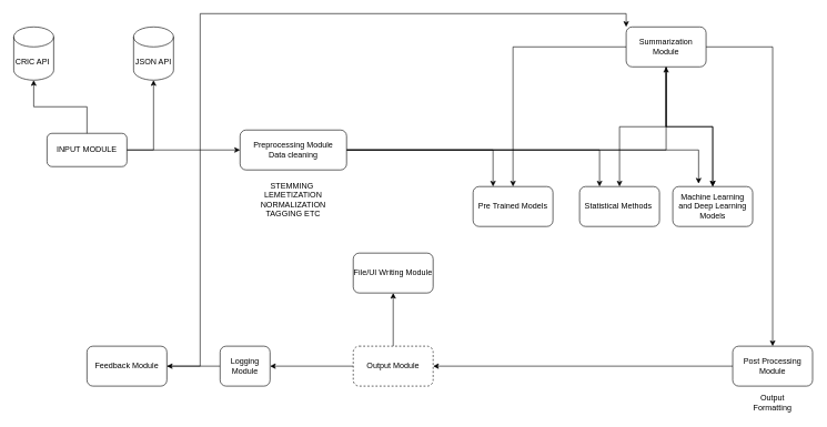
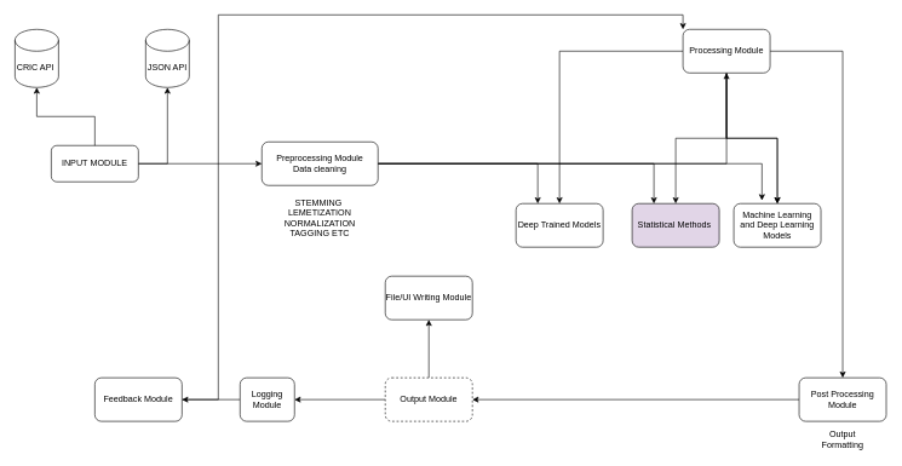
  <mxCell id="0" />
  <mxCell id="1" parent="0" />
  <mxCell id="2" value="CRIC API&amp;nbsp;" style="shape=cylinder3;whiteSpace=wrap;html=1;boundedLbl=1;backgroundOutline=1;size=15;" vertex="1" parent="1"><mxGeometry x="20" y="40" width="60" height="80" as="geometry" /></mxCell>
  <mxCell id="3" value="JSON API" style="shape=cylinder3;whiteSpace=wrap;html=1;boundedLbl=1;backgroundOutline=1;size=15;" vertex="1" parent="1"><mxGeometry x="200" y="40" width="60" height="80" as="geometry" /></mxCell>
  <mxCell id="4" value="" style="edgeStyle=orthogonalEdgeStyle;rounded=0;orthogonalLoop=1;jettySize=auto;html=1;" edge="1" parent="1" source="5" target="11"><mxGeometry relative="1" as="geometry" /></mxCell>
  <mxCell id="5" value="INPUT MODULE" style="rounded=1;whiteSpace=wrap;html=1;" vertex="1" parent="1"><mxGeometry x="70" y="200" width="120" height="50" as="geometry" /></mxCell>
  <mxCell id="6" style="edgeStyle=orthogonalEdgeStyle;rounded=0;orthogonalLoop=1;jettySize=auto;html=1;entryX=0.5;entryY=1;entryDx=0;entryDy=0;entryPerimeter=0;" edge="1" parent="1" source="5" target="3"><mxGeometry relative="1" as="geometry" /></mxCell>
  <mxCell id="7" style="edgeStyle=orthogonalEdgeStyle;rounded=0;orthogonalLoop=1;jettySize=auto;html=1;entryX=0.5;entryY=1;entryDx=0;entryDy=0;entryPerimeter=0;" edge="1" parent="1" source="5" target="2"><mxGeometry relative="1" as="geometry" /></mxCell>
  <mxCell id="8" value="" style="edgeStyle=orthogonalEdgeStyle;rounded=0;orthogonalLoop=1;jettySize=auto;html=1;" edge="1" parent="1" source="11" target="18"><mxGeometry relative="1" as="geometry" /></mxCell>
  <mxCell id="9" style="edgeStyle=orthogonalEdgeStyle;rounded=0;orthogonalLoop=1;jettySize=auto;html=1;entryX=0.25;entryY=0;entryDx=0;entryDy=0;" edge="1" parent="1" source="11" target="21"><mxGeometry relative="1" as="geometry" /></mxCell>
  <mxCell id="10" style="edgeStyle=orthogonalEdgeStyle;rounded=0;orthogonalLoop=1;jettySize=auto;html=1;entryX=0.25;entryY=0;entryDx=0;entryDy=0;" edge="1" parent="1" source="11" target="19"><mxGeometry relative="1" as="geometry" /></mxCell>
  <mxCell id="11" value="Preprocessing Module&lt;br&gt;Data cleaning" style="whiteSpace=wrap;html=1;rounded=1;" vertex="1" parent="1"><mxGeometry x="360" y="195" width="160" height="60" as="geometry" /></mxCell>
  <mxCell id="12" value="STEMMING&amp;nbsp;&lt;br&gt;LEMETIZATION&lt;br&gt;NORMALIZATION&lt;br&gt;TAGGING ETC" style="text;html=1;strokeColor=none;fillColor=none;align=center;verticalAlign=middle;whiteSpace=wrap;rounded=0;" vertex="1" parent="1"><mxGeometry x="370" y="270" width="140" height="60" as="geometry" /></mxCell>
  <mxCell id="13" value="" style="edgeStyle=orthogonalEdgeStyle;rounded=0;orthogonalLoop=1;jettySize=auto;html=1;" edge="1" parent="1" source="18" target="19"><mxGeometry relative="1" as="geometry" /></mxCell>
  <mxCell id="14" value="" style="edgeStyle=orthogonalEdgeStyle;rounded=0;orthogonalLoop=1;jettySize=auto;html=1;" edge="1" parent="1" source="18" target="20"><mxGeometry relative="1" as="geometry" /></mxCell>
  <mxCell id="15" value="" style="edgeStyle=orthogonalEdgeStyle;rounded=0;orthogonalLoop=1;jettySize=auto;html=1;" edge="1" parent="1" source="18" target="20"><mxGeometry relative="1" as="geometry" /></mxCell>
  <mxCell id="16" value="" style="edgeStyle=orthogonalEdgeStyle;rounded=0;orthogonalLoop=1;jettySize=auto;html=1;" edge="1" parent="1" source="18" target="21"><mxGeometry relative="1" as="geometry" /></mxCell>
  <mxCell id="17" value="" style="edgeStyle=orthogonalEdgeStyle;rounded=0;orthogonalLoop=1;jettySize=auto;html=1;" edge="1" parent="1" source="18" target="24"><mxGeometry relative="1" as="geometry" /></mxCell>
- <mxCell id="18" value="Summarization Module" style="whiteSpace=wrap;html=1;rounded=1;" vertex="1" parent="1"><mxGeometry x="940" y="40" width="120" height="60" as="geometry" /></mxCell>
- <mxCell id="19" value="Statistical Methods&amp;nbsp;" style="whiteSpace=wrap;html=1;rounded=1;" vertex="1" parent="1"><mxGeometry x="870" y="280" width="120" height="60" as="geometry" /></mxCell>
+ <mxCell id="18" value="Processing Module" style="whiteSpace=wrap;html=1;rounded=1;" vertex="1" parent="1"><mxGeometry x="940" y="40" width="120" height="60" as="geometry" /></mxCell>
+ <mxCell id="19" value="Statistical Methods&amp;nbsp;" style="whiteSpace=wrap;html=1;rounded=1;fillColor=#e1d5e7;" vertex="1" parent="1"><mxGeometry x="870" y="280" width="120" height="60" as="geometry" /></mxCell>
  <mxCell id="20" value="Machine Learning and Deep Learning Models" style="whiteSpace=wrap;html=1;rounded=1;" vertex="1" parent="1"><mxGeometry x="1010" y="280" width="120" height="60" as="geometry" /></mxCell>
- <mxCell id="21" value="Pre Trained Models" style="whiteSpace=wrap;html=1;rounded=1;" vertex="1" parent="1"><mxGeometry x="710" y="280" width="120" height="60" as="geometry" /></mxCell>
+ <mxCell id="21" value="Deep Trained Models" style="whiteSpace=wrap;html=1;rounded=1;" vertex="1" parent="1"><mxGeometry x="710" y="280" width="120" height="60" as="geometry" /></mxCell>
  <mxCell id="22" style="edgeStyle=orthogonalEdgeStyle;rounded=0;orthogonalLoop=1;jettySize=auto;html=1;entryX=0.323;entryY=-0.074;entryDx=0;entryDy=0;entryPerimeter=0;" edge="1" parent="1" source="11" target="20"><mxGeometry relative="1" as="geometry" /></mxCell>
  <mxCell id="23" value="" style="edgeStyle=orthogonalEdgeStyle;rounded=0;orthogonalLoop=1;jettySize=auto;html=1;" edge="1" parent="1" source="24" target="27"><mxGeometry relative="1" as="geometry" /></mxCell>
  <mxCell id="24" value="Post Processing Module" style="whiteSpace=wrap;html=1;rounded=1;" vertex="1" parent="1"><mxGeometry x="1100" y="520" width="120" height="60" as="geometry" /></mxCell>
  <mxCell id="25" value="" style="edgeStyle=orthogonalEdgeStyle;rounded=0;orthogonalLoop=1;jettySize=auto;html=1;" edge="1" parent="1" source="27" target="30"><mxGeometry relative="1" as="geometry" /></mxCell>
  <mxCell id="26" value="" style="edgeStyle=orthogonalEdgeStyle;rounded=0;orthogonalLoop=1;jettySize=auto;html=1;" edge="1" parent="1" source="27" target="31"><mxGeometry relative="1" as="geometry" /></mxCell>
  <mxCell id="27" value="Output Module" style="whiteSpace=wrap;html=1;rounded=1;dashed=1;" vertex="1" parent="1"><mxGeometry x="530" y="520" width="120" height="60" as="geometry" /></mxCell>
  <mxCell id="28" value="Output Formatting" style="text;html=1;strokeColor=none;fillColor=none;align=center;verticalAlign=middle;whiteSpace=wrap;rounded=0;" vertex="1" parent="1"><mxGeometry x="1130" y="590" width="60" height="30" as="geometry" /></mxCell>
  <mxCell id="29" value="" style="edgeStyle=orthogonalEdgeStyle;rounded=0;orthogonalLoop=1;jettySize=auto;html=1;" edge="1" parent="1" source="30" target="33"><mxGeometry relative="1" as="geometry" /></mxCell>
  <mxCell id="30" value="Logging Module" style="whiteSpace=wrap;html=1;rounded=1;" vertex="1" parent="1"><mxGeometry x="330" y="520" width="75" height="60" as="geometry" /></mxCell>
  <mxCell id="31" value="File/UI Writing Module" style="whiteSpace=wrap;html=1;rounded=1;" vertex="1" parent="1"><mxGeometry x="530" y="380" width="120" height="60" as="geometry" /></mxCell>
  <mxCell id="32" style="edgeStyle=orthogonalEdgeStyle;rounded=0;orthogonalLoop=1;jettySize=auto;html=1;entryX=0;entryY=0;entryDx=0;entryDy=0;" edge="1" parent="1" source="33" target="18"><mxGeometry relative="1" as="geometry"><Array as="points"><mxPoint x="300" y="550" /><mxPoint x="300" y="20" /><mxPoint x="940" y="20" /></Array></mxGeometry></mxCell>
  <mxCell id="33" value="Feedback Module" style="whiteSpace=wrap;html=1;rounded=1;" vertex="1" parent="1"><mxGeometry x="130" y="520" width="120" height="60" as="geometry" /></mxCell>
